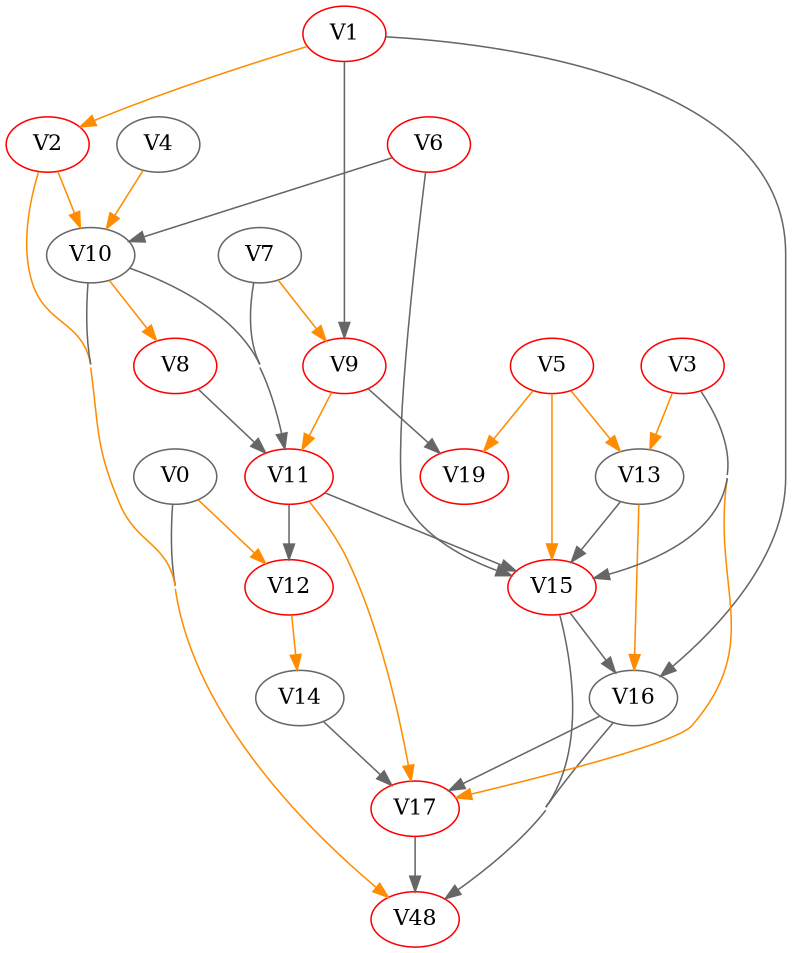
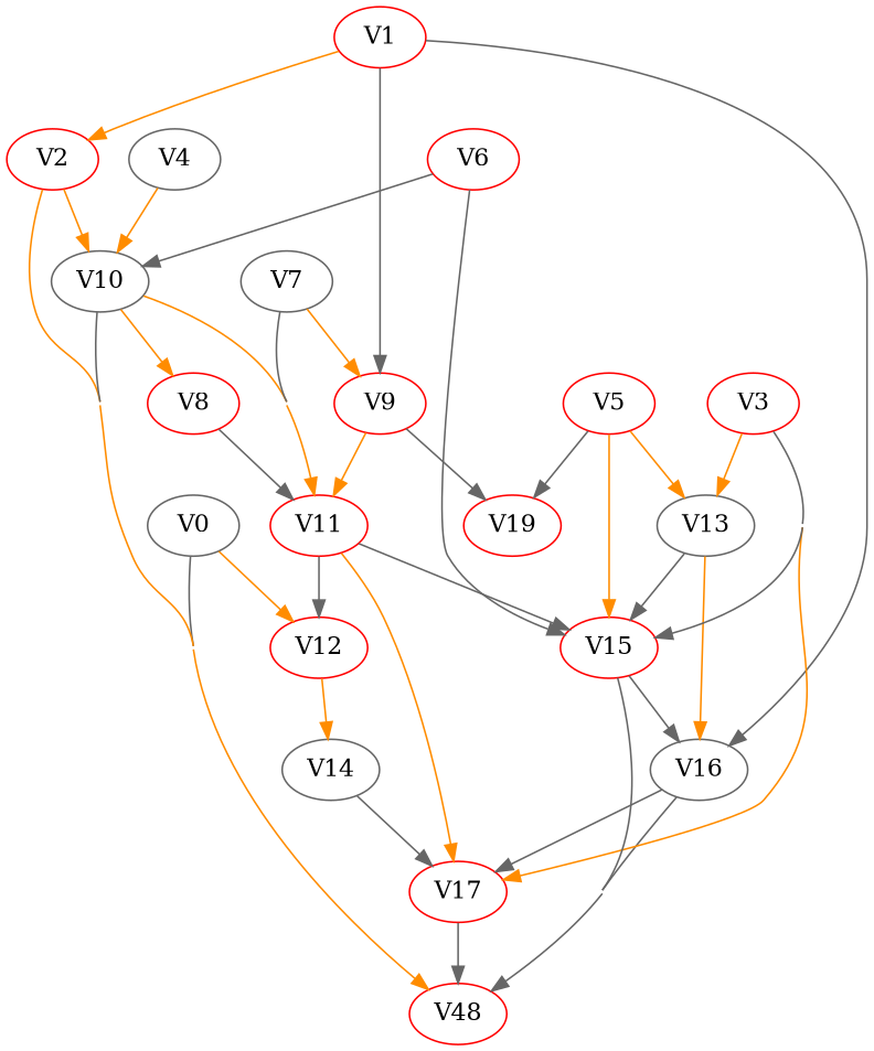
  strict digraph {
    concentrate=True
    node [color=red]
    edge [color=gray40]
    V0 [color=gray40]
    V12
    n3 [label=V48]
    V14 [color=gray40]
    V1
    V2
    V9
    V16 [color=gray40]
    V10 [color=gray40]
    V19
    V11
    V17
    V8
    V13 [color=gray40]
    V3
    V15
    V4 [color=gray40]
    V5
    V6
    V7 [color=gray40]
    V0 -> V12 [color=darkorange]
    V0 -> n3
    V12 -> V14 [color=darkorange]
    V14 -> V17
    V1 -> V2 [color=darkorange]
    V1 -> V9
    V1 -> V16
    V2 -> n3 [color=darkorange]
    V2 -> V10 [color=darkorange]
    V9 -> V19
    V9 -> V11 [color=darkorange]
    V16 -> n3
    V16 -> V17
    V10 -> n3
-   V10 -> V11
+   V10 -> V11 [color=darkorange]
    V10 -> V8 [color=darkorange]
    V11 -> V12
    V11 -> V17 [color=darkorange]
    V11 -> V15
    V17 -> n3
    V8 -> V11
    V13 -> V16 [color=darkorange]
    V13 -> V15
    V3 -> V17 [color=darkorange]
    V3 -> V13 [color=darkorange]
    V3 -> V15
    V15 -> n3
    V15 -> V16
    V4 -> V10 [color=darkorange]
-   V5 -> V19 [color=darkorange]
+   V5 -> V19
    V5 -> V13 [color=darkorange]
    V5 -> V15 [color=darkorange]
    V6 -> V10
    V6 -> V15
    V7 -> V9 [color=darkorange]
    V7 -> V11
  }
